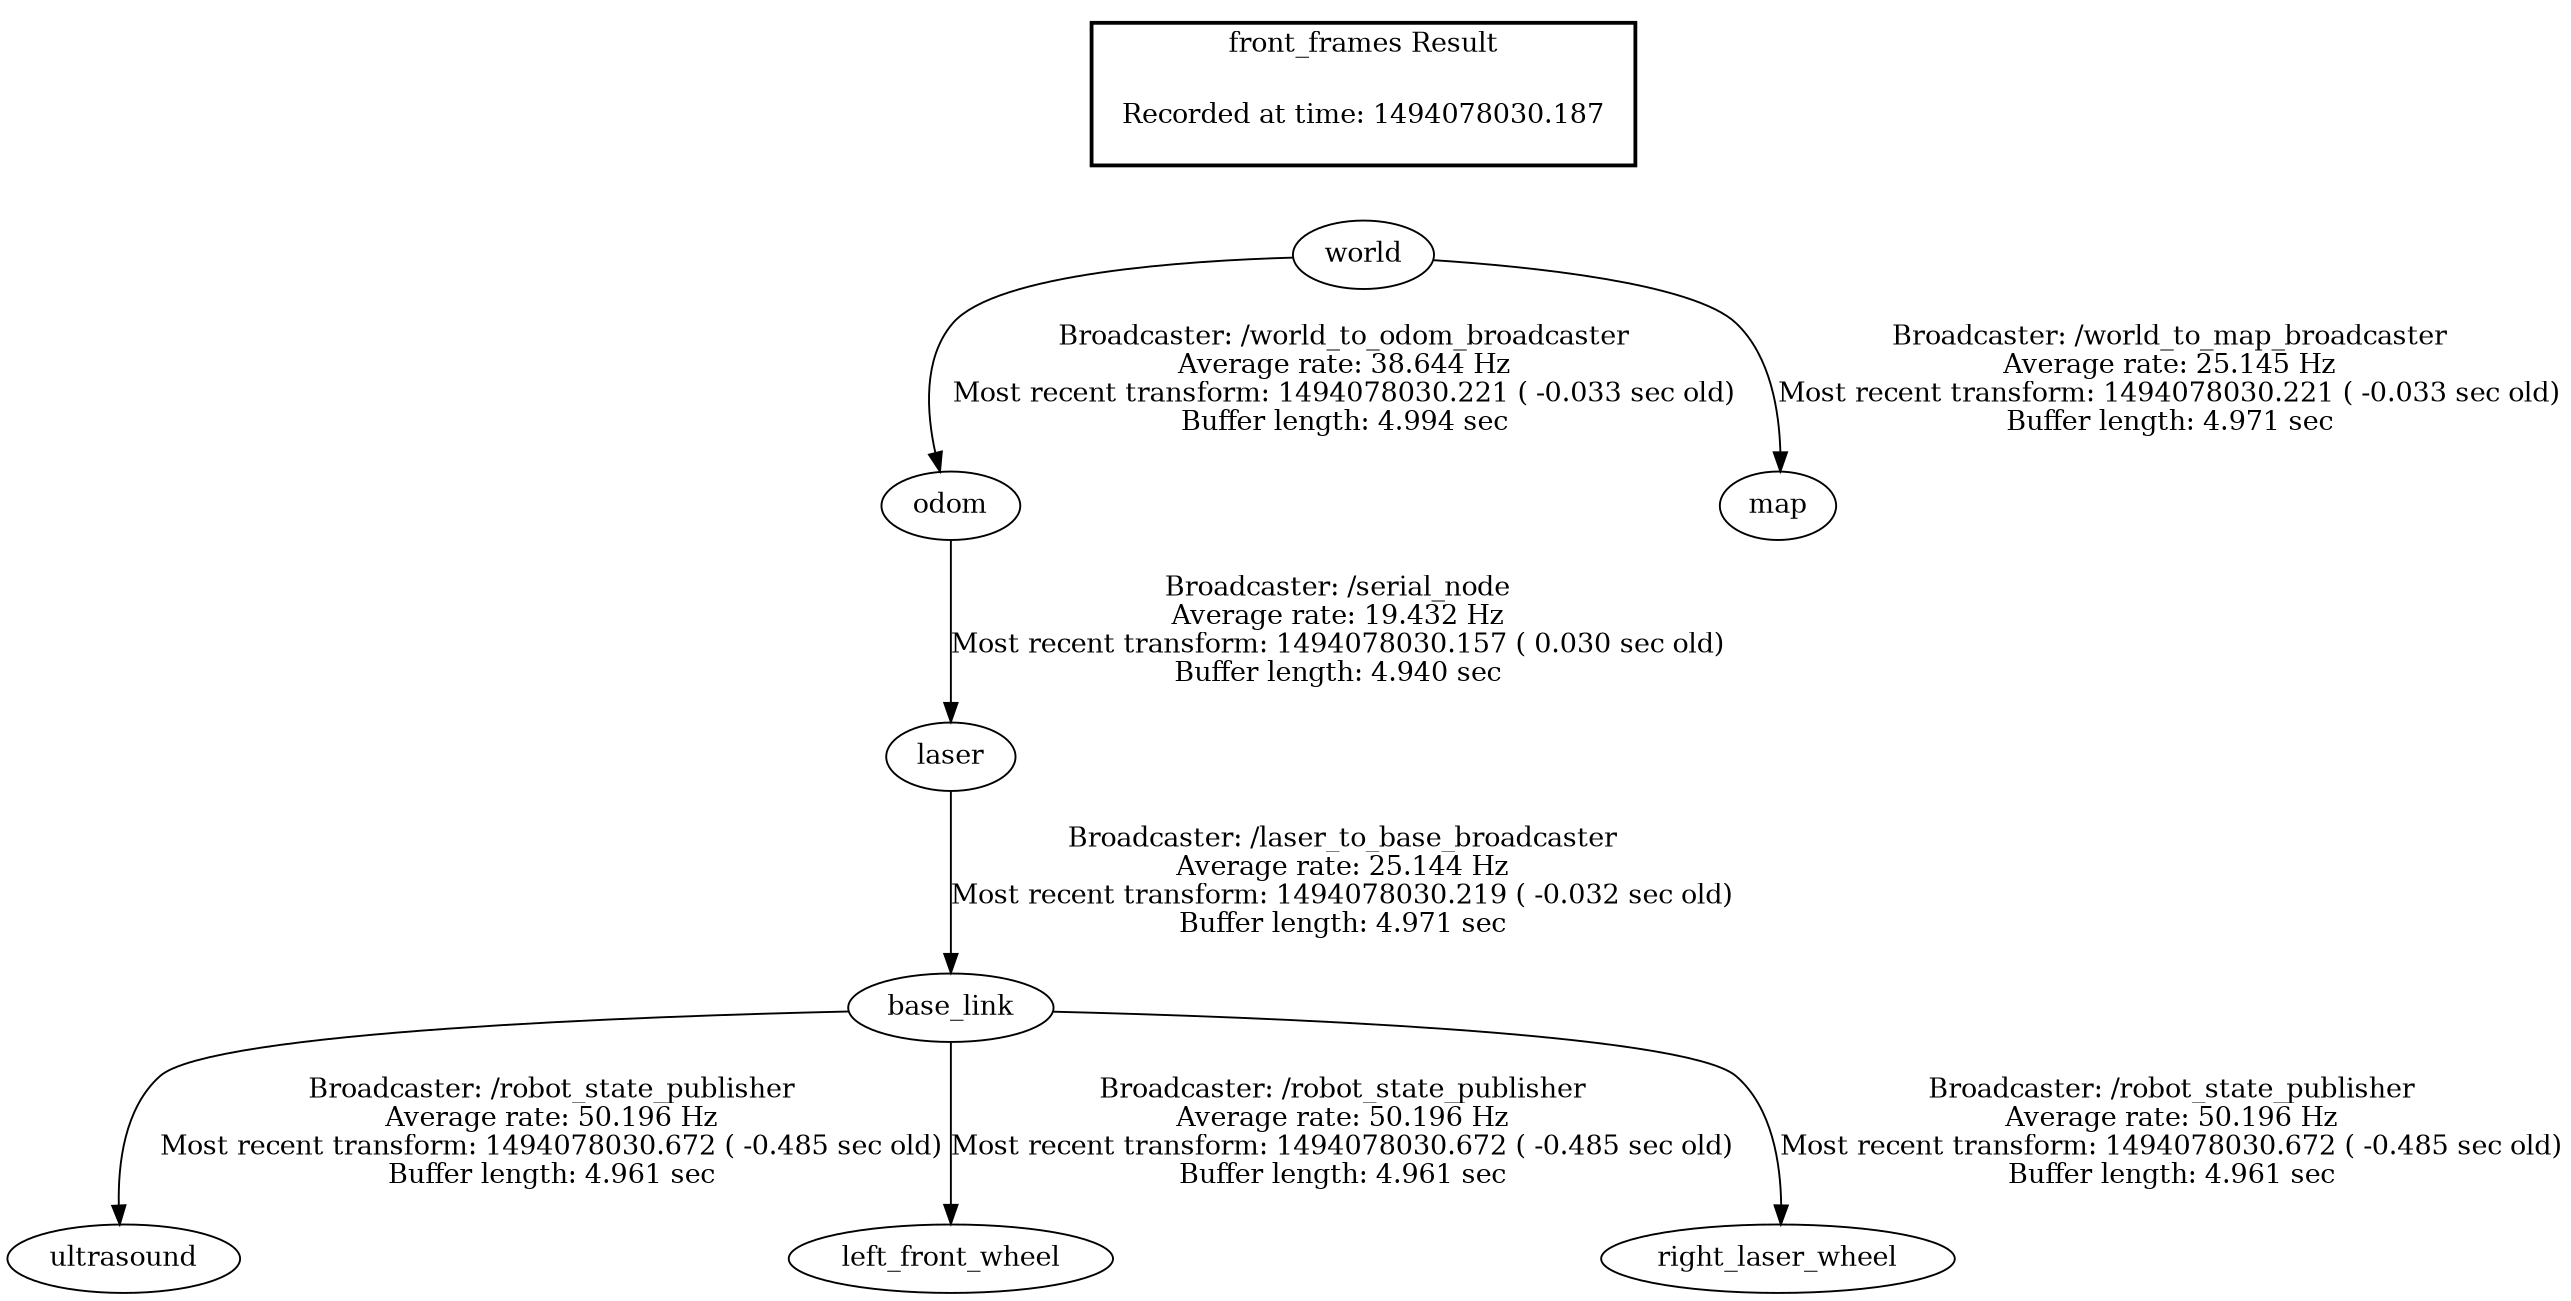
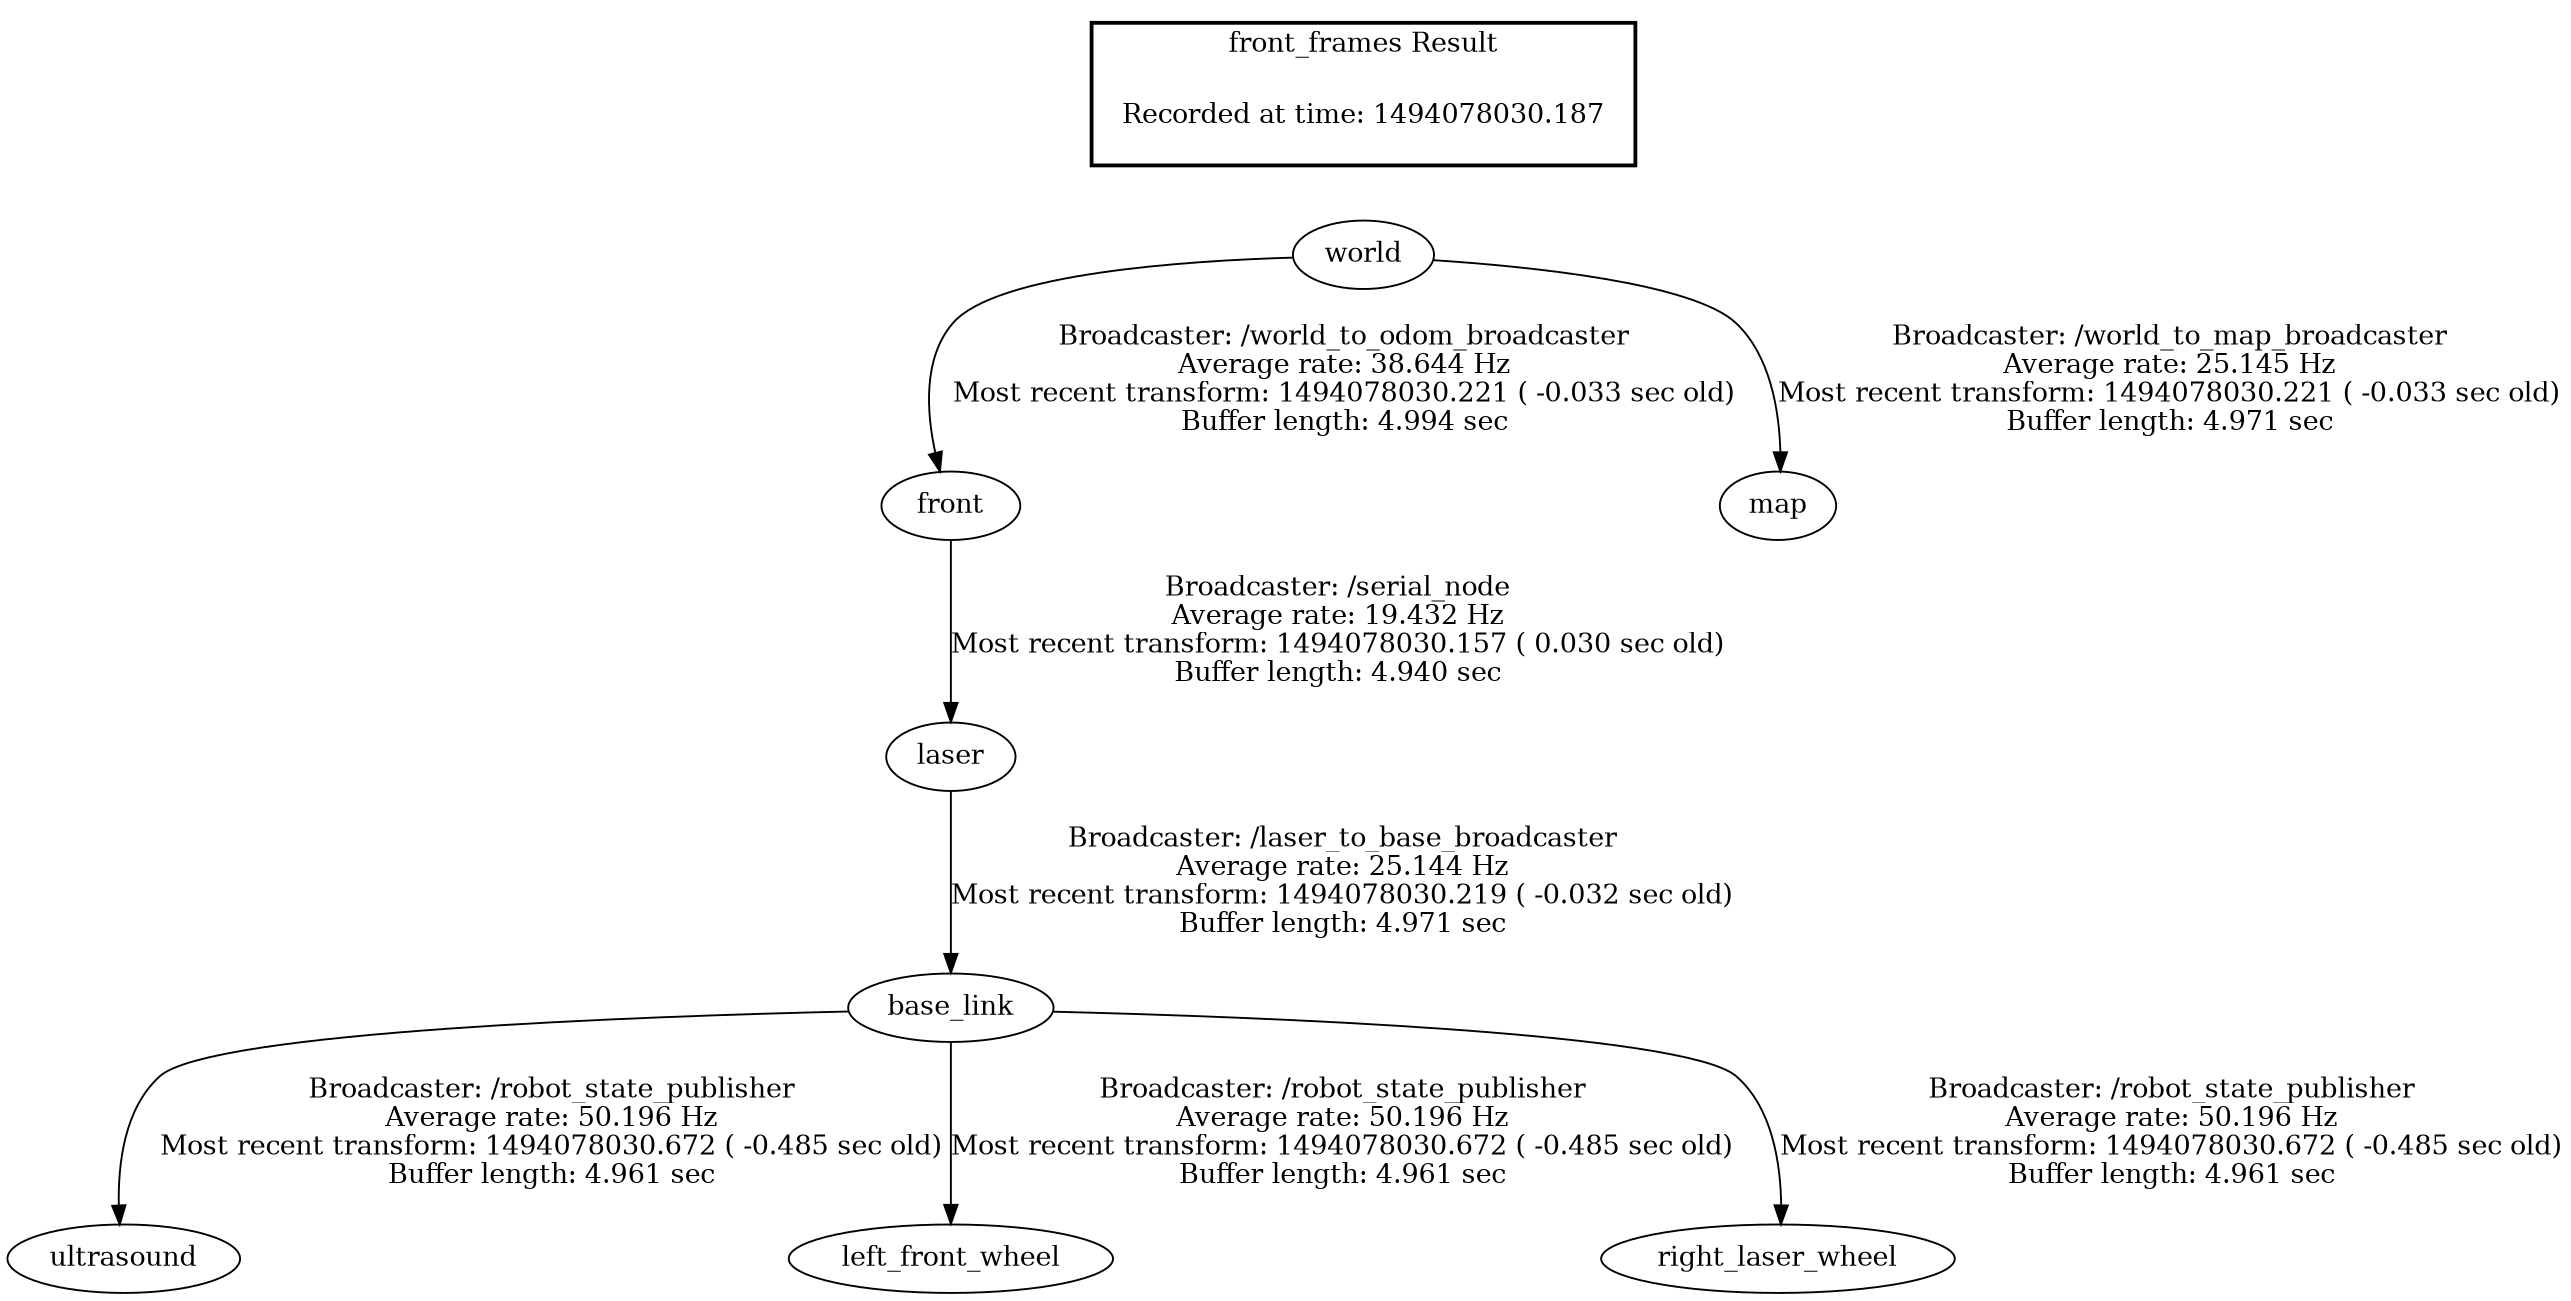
  digraph {
    "Recorded at time: 1494078030.187" [shape=plaintext]
    world
-   odom
+   odom [label=front]
    map
    laser
    base_link
    ultrasound
    left_front_wheel
    n9 [label=right_laser_wheel]
    subgraph cluster_1 {
      color=black
      label="front_frames Result"
      style=bold
      "Recorded at time: 1494078030.187"
    }
    "Recorded at time: 1494078030.187" -> world [style=invis]
    world -> odom [label="Broadcaster: /world_to_odom_broadcaster\nAverage rate: 38.644 Hz\nMost recent transform: 1494078030.221 ( -0.033 sec old)\nBuffer length: 4.994 sec\n"]
    world -> map [label="Broadcaster: /world_to_map_broadcaster\nAverage rate: 25.145 Hz\nMost recent transform: 1494078030.221 ( -0.033 sec old)\nBuffer length: 4.971 sec\n"]
    odom -> laser [label="Broadcaster: /serial_node\nAverage rate: 19.432 Hz\nMost recent transform: 1494078030.157 ( 0.030 sec old)\nBuffer length: 4.940 sec\n"]
    laser -> base_link [label="Broadcaster: /laser_to_base_broadcaster\nAverage rate: 25.144 Hz\nMost recent transform: 1494078030.219 ( -0.032 sec old)\nBuffer length: 4.971 sec\n"]
    base_link -> ultrasound [label="Broadcaster: /robot_state_publisher\nAverage rate: 50.196 Hz\nMost recent transform: 1494078030.672 ( -0.485 sec old)\nBuffer length: 4.961 sec\n"]
    base_link -> left_front_wheel [label="Broadcaster: /robot_state_publisher\nAverage rate: 50.196 Hz\nMost recent transform: 1494078030.672 ( -0.485 sec old)\nBuffer length: 4.961 sec\n"]
    base_link -> n9 [label="Broadcaster: /robot_state_publisher\nAverage rate: 50.196 Hz\nMost recent transform: 1494078030.672 ( -0.485 sec old)\nBuffer length: 4.961 sec\n"]
  }
